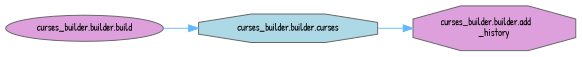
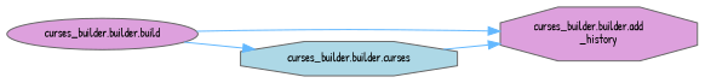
  digraph {
    fontname="Patrick Hand"
    rankdir=RL
    node [color=grey40 fillcolor=plum fontname="Patrick Hand" fontsize=10 shape=octagon style=filled]
    edge [color=steelblue1 dir=back fontname="Patrick Hand" fontsize=10 labelfontname=Helvetica labelfontsize=10 style=solid]
    n1 [color=gray40 fontcolor=black height=0.2 label="curses_builder.builder.add\l_history" width=0.4]
    n2 [height=0.2 label="curses_builder.builder.build" shape=ellipse width=0.4]
    n3 [fillcolor=lightblue height=0.2 label="curses_builder.builder.curses" width=0.4]
+   n1 -> n2
    n1 -> n3
    n3 -> n2
  }
